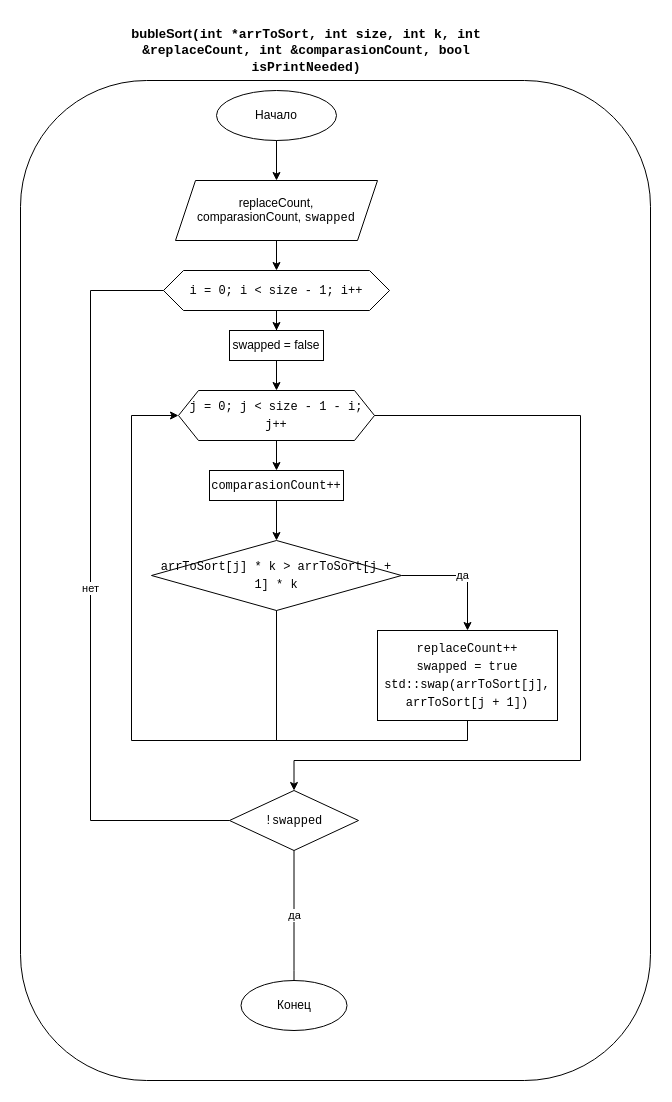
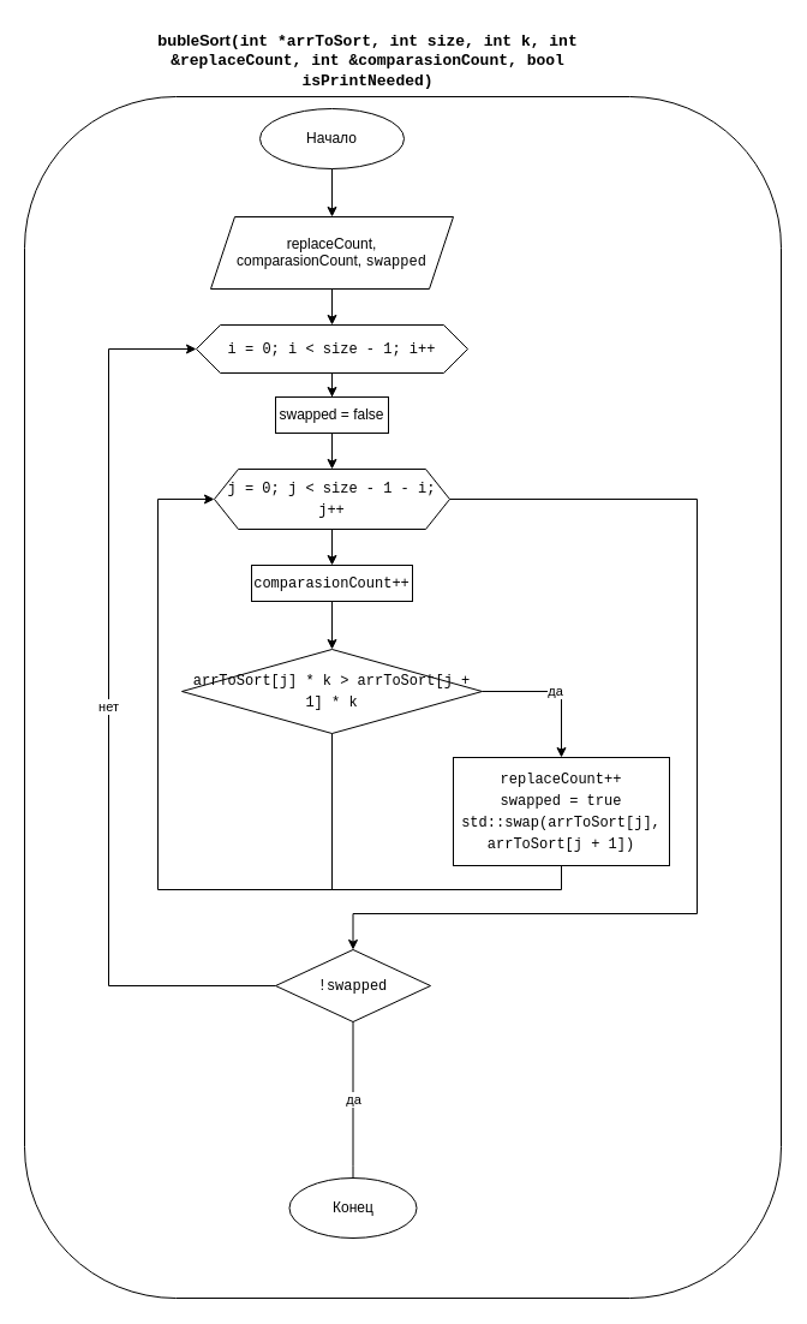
  <mxCell id="0" />
  <mxCell id="1" parent="0" />
  <mxCell id="2" value="" style="rounded=1;whiteSpace=wrap;html=1;arcSize=20;fillColor=none;" parent="1" vertex="1"><mxGeometry x="20" y="80" width="630" height="1000" as="geometry" /></mxCell>
  <mxCell id="3" value="&lt;font style=&quot;font-size: 13px&quot;&gt;&lt;b&gt;bubleSort&lt;span style=&quot;font-family: &amp;quot;menlo&amp;quot; , &amp;quot;monaco&amp;quot; , &amp;quot;courier new&amp;quot; , monospace&quot;&gt;&lt;span style=&quot;&quot;&gt;(int&amp;nbsp;&lt;/span&gt;&lt;/span&gt;&lt;span style=&quot;font-family: &amp;quot;menlo&amp;quot; , &amp;quot;monaco&amp;quot; , &amp;quot;courier new&amp;quot; , monospace&quot;&gt;*&lt;/span&gt;&lt;span style=&quot;font-family: menlo, monaco, &amp;quot;courier new&amp;quot;, monospace;&quot;&gt;arrToSort&lt;/span&gt;&lt;span style=&quot;font-family: menlo, monaco, &amp;quot;courier new&amp;quot;, monospace;&quot;&gt;, &lt;/span&gt;&lt;span style=&quot;font-family: &amp;quot;menlo&amp;quot; , &amp;quot;monaco&amp;quot; , &amp;quot;courier new&amp;quot; , monospace&quot;&gt;int&lt;/span&gt;&lt;span style=&quot;font-family: menlo, monaco, &amp;quot;courier new&amp;quot;, monospace;&quot;&gt; &lt;/span&gt;&lt;span style=&quot;font-family: menlo, monaco, &amp;quot;courier new&amp;quot;, monospace;&quot;&gt;size&lt;/span&gt;&lt;span style=&quot;font-family: menlo, monaco, &amp;quot;courier new&amp;quot;, monospace;&quot;&gt;, &lt;/span&gt;&lt;span style=&quot;font-family: &amp;quot;menlo&amp;quot; , &amp;quot;monaco&amp;quot; , &amp;quot;courier new&amp;quot; , monospace&quot;&gt;int&lt;/span&gt;&lt;span style=&quot;font-family: menlo, monaco, &amp;quot;courier new&amp;quot;, monospace;&quot;&gt; &lt;/span&gt;&lt;span style=&quot;font-family: menlo, monaco, &amp;quot;courier new&amp;quot;, monospace;&quot;&gt;k&lt;/span&gt;&lt;span style=&quot;font-family: menlo, monaco, &amp;quot;courier new&amp;quot;, monospace;&quot;&gt;, &lt;/span&gt;&lt;span style=&quot;font-family: &amp;quot;menlo&amp;quot; , &amp;quot;monaco&amp;quot; , &amp;quot;courier new&amp;quot; , monospace&quot;&gt;int&lt;/span&gt;&lt;span style=&quot;font-family: menlo, monaco, &amp;quot;courier new&amp;quot;, monospace;&quot;&gt; &lt;/span&gt;&lt;span style=&quot;font-family: &amp;quot;menlo&amp;quot; , &amp;quot;monaco&amp;quot; , &amp;quot;courier new&amp;quot; , monospace&quot;&gt;&amp;amp;&lt;/span&gt;&lt;span style=&quot;font-family: menlo, monaco, &amp;quot;courier new&amp;quot;, monospace;&quot;&gt;replaceCount&lt;/span&gt;&lt;span style=&quot;font-family: menlo, monaco, &amp;quot;courier new&amp;quot;, monospace;&quot;&gt;, &lt;/span&gt;&lt;span style=&quot;font-family: &amp;quot;menlo&amp;quot; , &amp;quot;monaco&amp;quot; , &amp;quot;courier new&amp;quot; , monospace&quot;&gt;int&lt;/span&gt;&lt;span style=&quot;font-family: menlo, monaco, &amp;quot;courier new&amp;quot;, monospace;&quot;&gt; &lt;/span&gt;&lt;span style=&quot;font-family: &amp;quot;menlo&amp;quot; , &amp;quot;monaco&amp;quot; , &amp;quot;courier new&amp;quot; , monospace&quot;&gt;&amp;amp;&lt;/span&gt;&lt;span style=&quot;font-family: menlo, monaco, &amp;quot;courier new&amp;quot;, monospace;&quot;&gt;comparasionCount&lt;/span&gt;&lt;span style=&quot;font-family: menlo, monaco, &amp;quot;courier new&amp;quot;, monospace;&quot;&gt;, &lt;/span&gt;&lt;span style=&quot;font-family: &amp;quot;menlo&amp;quot; , &amp;quot;monaco&amp;quot; , &amp;quot;courier new&amp;quot; , monospace&quot;&gt;bool&lt;/span&gt;&lt;span style=&quot;font-family: menlo, monaco, &amp;quot;courier new&amp;quot;, monospace;&quot;&gt; &lt;/span&gt;&lt;span style=&quot;font-family: menlo, monaco, &amp;quot;courier new&amp;quot;, monospace;&quot;&gt;isPrintNeeded&lt;/span&gt;&lt;span style=&quot;font-family: menlo, monaco, &amp;quot;courier new&amp;quot;, monospace;&quot;&gt;)&lt;/span&gt;&lt;/b&gt;&lt;/font&gt;" style="text;html=1;strokeColor=none;fillColor=none;align=center;verticalAlign=middle;whiteSpace=wrap;rounded=0;" parent="1" vertex="1"><mxGeometry x="100" y="20" width="412" height="60" as="geometry" /></mxCell>
  <mxCell id="4" value="" style="edgeStyle=orthogonalEdgeStyle;rounded=0;orthogonalLoop=1;jettySize=auto;html=1;" parent="1" source="5" target="7" edge="1"><mxGeometry relative="1" as="geometry" /></mxCell>
  <mxCell id="5" value="Начало" style="ellipse;whiteSpace=wrap;html=1;fillColor=none;" parent="1" vertex="1"><mxGeometry x="216" y="90" width="120" height="50" as="geometry" /></mxCell>
  <mxCell id="6" value="" style="edgeStyle=orthogonalEdgeStyle;rounded=0;orthogonalLoop=1;jettySize=auto;html=1;" parent="1" source="7" target="9" edge="1"><mxGeometry relative="1" as="geometry" /></mxCell>
  <mxCell id="7" value="replaceCount, comparasionCount,&amp;nbsp;&lt;span style=&quot;font-family: menlo, monaco, &amp;quot;courier new&amp;quot;, monospace;&quot;&gt;swapped&lt;/span&gt;" style="shape=parallelogram;perimeter=parallelogramPerimeter;whiteSpace=wrap;html=1;fixedSize=1;fillColor=none;" parent="1" vertex="1"><mxGeometry x="175" y="180" width="202" height="60" as="geometry" /></mxCell>
  <mxCell id="8" value="" style="edgeStyle=orthogonalEdgeStyle;rounded=0;orthogonalLoop=1;jettySize=auto;html=1;" parent="1" source="9" target="11" edge="1"><mxGeometry relative="1" as="geometry" /></mxCell>
  <mxCell id="9" value="&lt;div style=&quot;font-family: menlo, monaco, &amp;quot;courier new&amp;quot;, monospace; line-height: 18px;&quot;&gt;&lt;span style=&quot;&quot;&gt;i&lt;/span&gt; &lt;span style=&quot;&quot;&gt;=&lt;/span&gt; &lt;span style=&quot;&quot;&gt;0&lt;/span&gt;; &lt;span style=&quot;&quot;&gt;i&lt;/span&gt; &lt;span style=&quot;&quot;&gt;&amp;lt;&lt;/span&gt; size &lt;span style=&quot;&quot;&gt;-&lt;/span&gt; &lt;span style=&quot;&quot;&gt;1&lt;/span&gt;; &lt;span style=&quot;&quot;&gt;i&lt;/span&gt;&lt;span style=&quot;&quot;&gt;++&lt;/span&gt;&lt;/div&gt;" style="shape=hexagon;perimeter=hexagonPerimeter2;whiteSpace=wrap;html=1;fixedSize=1;fillColor=none;" parent="1" vertex="1"><mxGeometry x="163" y="270" width="226" height="40" as="geometry" /></mxCell>
  <mxCell id="10" value="" style="edgeStyle=orthogonalEdgeStyle;rounded=0;orthogonalLoop=1;jettySize=auto;html=1;" parent="1" source="11" target="14" edge="1"><mxGeometry relative="1" as="geometry" /></mxCell>
  <mxCell id="11" value="swapped = false" style="whiteSpace=wrap;html=1;fillColor=none;" parent="1" vertex="1"><mxGeometry x="229" y="330" width="94" height="30" as="geometry" /></mxCell>
  <mxCell id="12" value="" style="edgeStyle=orthogonalEdgeStyle;rounded=0;orthogonalLoop=1;jettySize=auto;html=1;" parent="1" source="14" target="16" edge="1"><mxGeometry relative="1" as="geometry" /></mxCell>
  <mxCell id="13" value="" style="edgeStyle=orthogonalEdgeStyle;rounded=0;orthogonalLoop=1;jettySize=auto;html=1;endArrow=classic;endFill=1;entryX=0.5;entryY=0;entryDx=0;entryDy=0;" parent="1" source="14" target="25" edge="1"><mxGeometry relative="1" as="geometry"><Array as="points"><mxPoint x="580" y="415" /><mxPoint x="580" y="760" /><mxPoint x="293" y="760" /></Array><mxPoint x="276" y="830" as="targetPoint" /></mxGeometry></mxCell>
  <mxCell id="14" value="&lt;div style=&quot;font-family: &amp;quot;menlo&amp;quot; , &amp;quot;monaco&amp;quot; , &amp;quot;courier new&amp;quot; , monospace ; line-height: 18px&quot;&gt;&lt;span&gt;j&lt;/span&gt; &lt;span&gt;= 0&lt;/span&gt;; &lt;span&gt;j&lt;/span&gt; &lt;span&gt;&amp;lt;&lt;/span&gt; size - 1 - i; &lt;span&gt;j&lt;/span&gt;&lt;span&gt;++&lt;/span&gt;&lt;/div&gt;" style="shape=hexagon;perimeter=hexagonPerimeter2;whiteSpace=wrap;html=1;fixedSize=1;fillColor=none;" parent="1" vertex="1"><mxGeometry x="178" y="390" width="196" height="50" as="geometry" /></mxCell>
  <mxCell id="15" value="" style="edgeStyle=orthogonalEdgeStyle;rounded=0;orthogonalLoop=1;jettySize=auto;html=1;" parent="1" source="16" target="19" edge="1"><mxGeometry relative="1" as="geometry" /></mxCell>
  <mxCell id="16" value="&lt;meta charset=&quot;utf-8&quot;&gt;&lt;div style=&quot;font-family: menlo, monaco, &amp;quot;courier new&amp;quot;, monospace; font-weight: normal; font-size: 12px; line-height: 18px;&quot;&gt;&lt;div&gt;&lt;span style=&quot;&quot;&gt;comparasionCount&lt;/span&gt;&lt;span style=&quot;&quot;&gt;++&lt;/span&gt;&lt;/div&gt;&lt;/div&gt;" style="whiteSpace=wrap;html=1;fillColor=none;" parent="1" vertex="1"><mxGeometry x="209" y="470" width="134" height="30" as="geometry" /></mxCell>
  <mxCell id="17" value="да" style="edgeStyle=orthogonalEdgeStyle;rounded=0;orthogonalLoop=1;jettySize=auto;html=1;" parent="1" source="19" target="21" edge="1"><mxGeometry relative="1" as="geometry"><Array as="points"><mxPoint x="467" y="575" /></Array></mxGeometry></mxCell>
  <mxCell id="18" value="" style="edgeStyle=orthogonalEdgeStyle;rounded=0;orthogonalLoop=1;jettySize=auto;html=1;" parent="1" source="19" edge="1"><mxGeometry relative="1" as="geometry"><mxPoint x="178" y="415" as="targetPoint" /><Array as="points"><mxPoint x="276" y="740" /><mxPoint x="131" y="740" /><mxPoint x="131" y="415" /></Array></mxGeometry></mxCell>
  <mxCell id="19" value="&lt;div style=&quot;font-family: &amp;quot;menlo&amp;quot; , &amp;quot;monaco&amp;quot; , &amp;quot;courier new&amp;quot; , monospace ; font-weight: normal ; font-size: 12px ; line-height: 18px&quot;&gt;&lt;div style=&quot;font-family: menlo, monaco, &amp;quot;courier new&amp;quot;, monospace; line-height: 18px;&quot;&gt;arrToSort[&lt;span style=&quot;&quot;&gt;j&lt;/span&gt;] &lt;span style=&quot;&quot;&gt;*&lt;/span&gt; k &lt;span style=&quot;&quot;&gt;&amp;gt;&lt;/span&gt; arrToSort[&lt;span style=&quot;&quot;&gt;j&lt;/span&gt; &lt;span style=&quot;&quot;&gt;+&lt;/span&gt; &lt;span style=&quot;&quot;&gt;1&lt;/span&gt;] &lt;span style=&quot;&quot;&gt;*&lt;/span&gt; k&lt;/div&gt;&lt;/div&gt;" style="rhombus;whiteSpace=wrap;html=1;fillColor=none;" parent="1" vertex="1"><mxGeometry x="151" y="540" width="250" height="70" as="geometry" /></mxCell>
  <mxCell id="20" value="" style="edgeStyle=orthogonalEdgeStyle;rounded=0;orthogonalLoop=1;jettySize=auto;html=1;endArrow=none;endFill=0;" parent="1" source="21" edge="1"><mxGeometry relative="1" as="geometry"><mxPoint x="200" y="740" as="targetPoint" /><Array as="points"><mxPoint x="467" y="740" /><mxPoint x="260" y="740" /></Array></mxGeometry></mxCell>
  <mxCell id="21" value="&lt;div style=&quot;font-family: &amp;quot;menlo&amp;quot; , &amp;quot;monaco&amp;quot; , &amp;quot;courier new&amp;quot; , monospace ; font-weight: normal ; font-size: 12px ; line-height: 18px&quot;&gt;&lt;div style=&quot;font-family: menlo, monaco, &amp;quot;courier new&amp;quot;, monospace; line-height: 18px;&quot;&gt; replaceCount&lt;span style=&quot;&quot;&gt;++&lt;/span&gt;&lt;/div&gt;&lt;div style=&quot;font-family: menlo, monaco, &amp;quot;courier new&amp;quot;, monospace; line-height: 18px;&quot;&gt;&lt;div style=&quot;font-family: &amp;quot;menlo&amp;quot; , &amp;quot;monaco&amp;quot; , &amp;quot;courier new&amp;quot; , monospace ; line-height: 18px&quot;&gt;&lt;span style=&quot;&quot;&gt;swapped&lt;/span&gt; &lt;span style=&quot;&quot;&gt;=&lt;/span&gt; &lt;span style=&quot;&quot;&gt;true&lt;/span&gt;&lt;/div&gt;&lt;div style=&quot;font-family: &amp;quot;menlo&amp;quot; , &amp;quot;monaco&amp;quot; , &amp;quot;courier new&amp;quot; , monospace ; line-height: 18px&quot;&gt;&lt;div style=&quot;line-height: 18px&quot;&gt;std::&lt;span style=&quot;&quot;&gt;swap&lt;/span&gt;(arrToSort[&lt;span style=&quot;&quot;&gt;j&lt;/span&gt;], arrToSort[&lt;span style=&quot;&quot;&gt;j&lt;/span&gt; &lt;span style=&quot;&quot;&gt;+&lt;/span&gt; &lt;span style=&quot;&quot;&gt;1&lt;/span&gt;])&lt;/div&gt;&lt;/div&gt;&lt;/div&gt;&lt;/div&gt;" style="whiteSpace=wrap;html=1;fillColor=none;" parent="1" vertex="1"><mxGeometry x="377" y="630" width="180" height="90" as="geometry" /></mxCell>
  <mxCell id="22" value="да" style="edgeStyle=orthogonalEdgeStyle;rounded=0;orthogonalLoop=1;jettySize=auto;html=1;endArrow=classic;endFill=1;entryX=0.5;entryY=0;entryDx=0;entryDy=0;" parent="1" edge="1"><mxGeometry relative="1" as="geometry"><Array as="points"><mxPoint x="457" y="735" /></Array><mxPoint x="462" y="850" as="targetPoint" /></mxGeometry></mxCell>
  <mxCell id="23" value="да" style="edgeStyle=orthogonalEdgeStyle;rounded=0;orthogonalLoop=1;jettySize=auto;html=1;endArrow=none;endFill=1;entryX=0.5;entryY=0;entryDx=0;entryDy=0;" parent="1" source="25" target="26" edge="1"><mxGeometry relative="1" as="geometry"><mxPoint x="438" y="820" as="targetPoint" /><Array as="points"><mxPoint x="294" y="970" /></Array></mxGeometry></mxCell>
- <mxCell id="24" value="нет" style="edgeStyle=orthogonalEdgeStyle;rounded=0;orthogonalLoop=1;jettySize=auto;html=1;endArrow=none;endFill=1;entryX=0;entryY=0.5;entryDx=0;entryDy=0;" parent="1" source="25" target="9" edge="1"><mxGeometry relative="1" as="geometry"><mxPoint x="144.5" y="820" as="targetPoint" /><Array as="points"><mxPoint x="90" y="820" /><mxPoint x="90" y="290" /></Array></mxGeometry></mxCell>
+ <mxCell id="24" value="нет" style="edgeStyle=orthogonalEdgeStyle;rounded=0;orthogonalLoop=1;jettySize=auto;html=1;endArrow=classic;endFill=1;entryX=0;entryY=0.5;entryDx=0;entryDy=0;" parent="1" source="25" target="9" edge="1"><mxGeometry relative="1" as="geometry"><mxPoint x="144.5" y="820" as="targetPoint" /><Array as="points"><mxPoint x="90" y="820" /><mxPoint x="90" y="290" /></Array></mxGeometry></mxCell>
  <mxCell id="25" value="&lt;div style=&quot;font-family: menlo, monaco, &amp;quot;courier new&amp;quot;, monospace; line-height: 18px;&quot;&gt;&lt;span style=&quot;&quot;&gt;!&lt;/span&gt;&lt;span style=&quot;&quot;&gt;swapped&lt;/span&gt;&lt;/div&gt;" style="rhombus;whiteSpace=wrap;html=1;fillColor=none;" parent="1" vertex="1"><mxGeometry x="229" y="790" width="129" height="60" as="geometry" /></mxCell>
  <mxCell id="26" value="Конец" style="ellipse;whiteSpace=wrap;html=1;fillColor=none;" parent="1" vertex="1"><mxGeometry x="240.5" y="980" width="106" height="50" as="geometry" /></mxCell>
